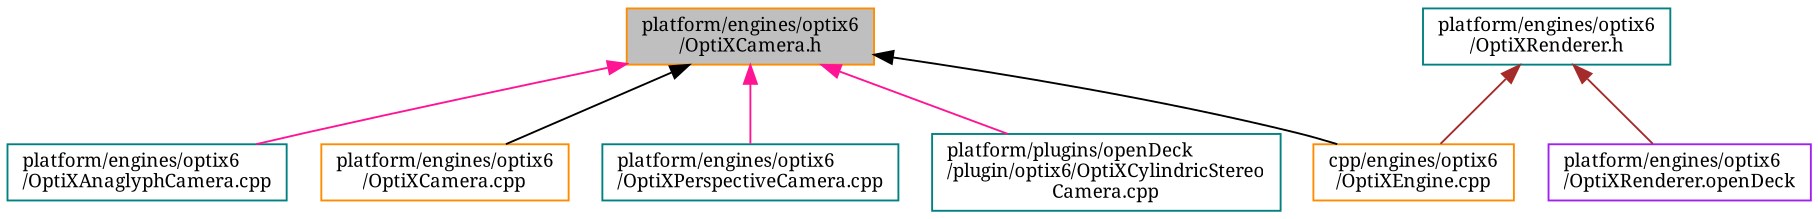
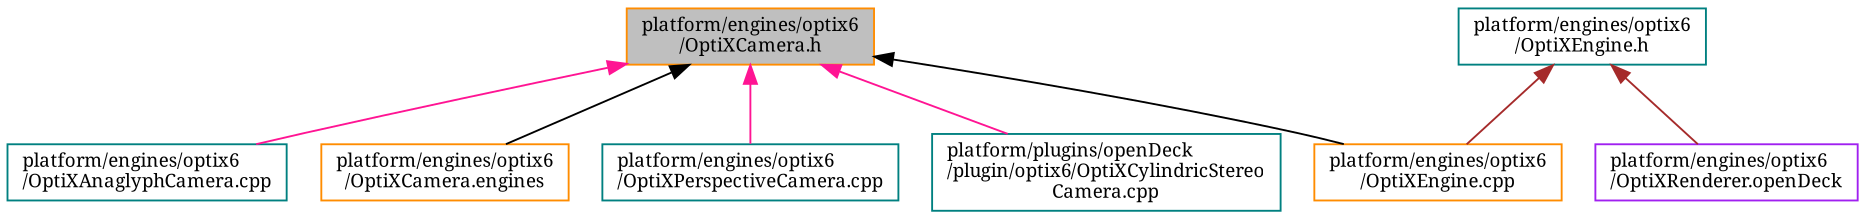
  digraph {
    fontname="Noto Serif"
    node [color=teal fillcolor=white fontname="Noto Serif" fontsize=10 shape=record style=filled]
    edge [color=deeppink dir=back fontname="Noto Serif" fontsize=10 labelfontname=Helvetica labelfontsize=10 style=solid]
    n1 [color=darkorange fillcolor=grey75 fontcolor=black height=0.2 label="platform/engines/optix6\l/OptiXCamera.h" width=0.4]
    n2 [height=0.2 label="platform/engines/optix6\l/OptiXAnaglyphCamera.cpp" width=0.4]
-   n3 [color=darkorange height=0.2 label="platform/engines/optix6\l/OptiXCamera.cpp" width=0.4]
-   n4 [color=darkorange height=0.2 label="cpp/engines/optix6\l/OptiXEngine.cpp" width=0.4]
+   n3 [color=darkorange height=0.2 label="platform/engines/optix6\l/OptiXCamera.engines" width=0.4]
+   n4 [color=darkorange height=0.2 label="platform/engines/optix6\l/OptiXEngine.cpp" width=0.4]
    n5 [height=0.2 label="platform/engines/optix6\l/OptiXPerspectiveCamera.cpp" width=0.4]
    n6 [height=0.2 label="platform/plugins/openDeck\l/plugin/optix6/OptiXCylindricStereo\lCamera.cpp" width=0.4]
-   n7 [height=0.2 label="platform/engines/optix6\l/OptiXRenderer.h" width=0.4]
+   n7 [height=0.2 label="platform/engines/optix6\l/OptiXEngine.h" width=0.4]
    n8 [color=purple height=0.2 label="platform/engines/optix6\l/OptiXRenderer.openDeck" width=0.4]
    n1 -> n2
    n1 -> n3 [color=black]
    n1 -> n4 [color=black]
    n1 -> n5
    n1 -> n6
    n7 -> n4 [color=brown]
    n7 -> n8 [color=brown]
  }
